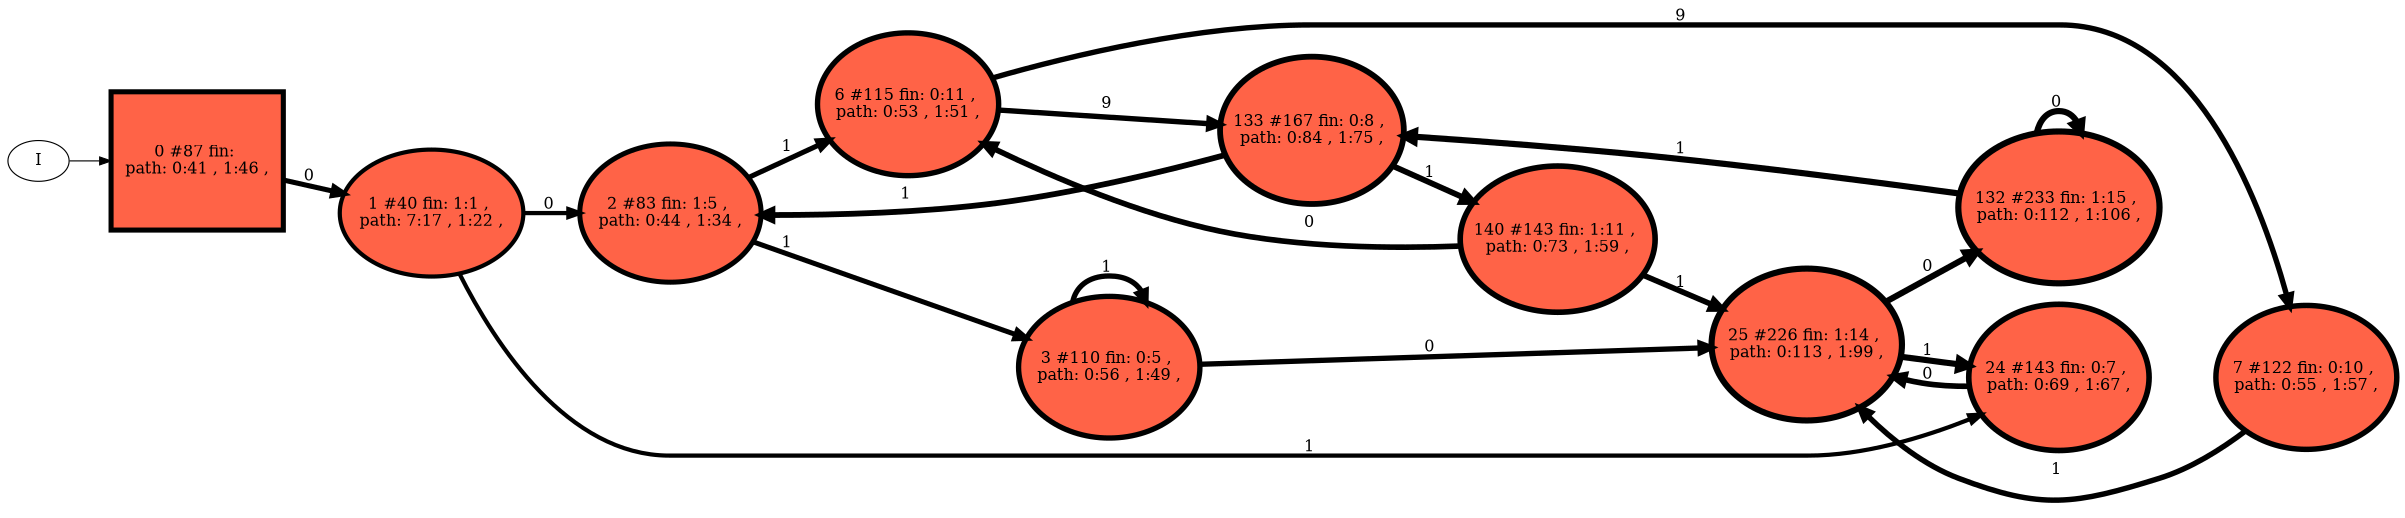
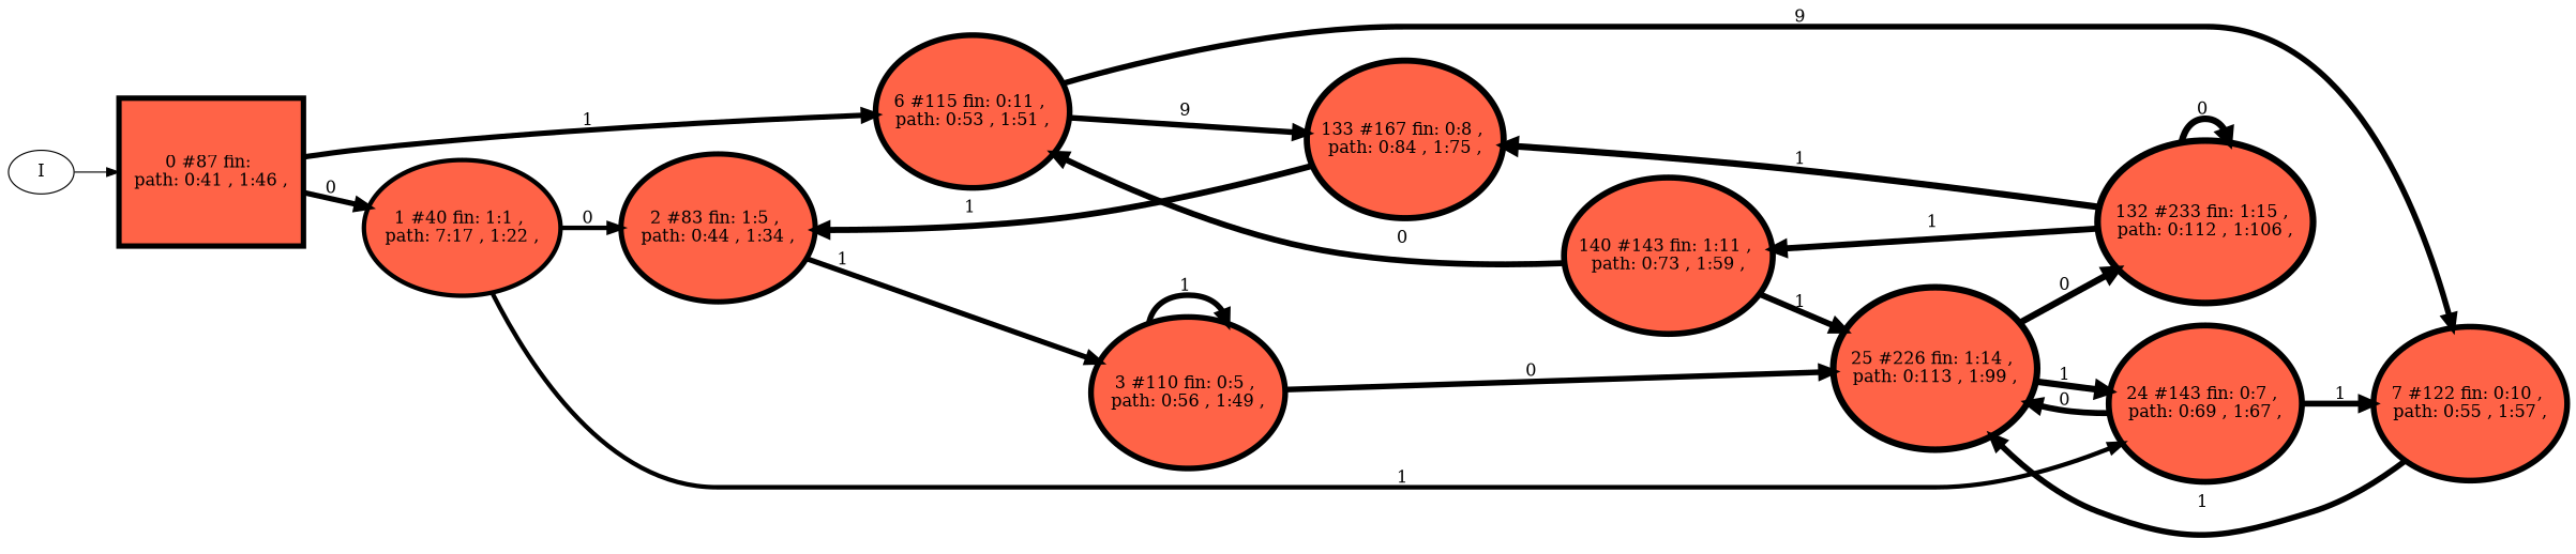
  digraph {
    rankdir=LR
    node [fillcolor=tomato penwidth=4.96981 style=filled]
    edge [penwidth=4.96981]
    n1 [height=1.70062 label="0 #87 fin: \n path: 0:41 , 1:46 , " penwidth=4.47734 shape=box width=1.70062]
    n2 [height=1.55045 label="1 #40 fin: 1:1 , \n path: 7:17 , 1:22 , " penwidth=3.71357 width=1.55045]
    n3 [height=1.74982 label="6 #115 fin: 0:11 , \n path: 0:53 , 1:51 , " penwidth=4.75359 width=1.74982]
    n4 [height=1.69209 label="2 #83 fin: 1:5 , \n path: 0:44 , 1:34 , " penwidth=4.43082 width=1.69209]
    n5 [height=1.78672 label="24 #143 fin: 0:7 , \n path: 0:69 , 1:67 , " width=1.78672]
    n6 [height=1.81221 label="133 #167 fin: 0:8 , \n path: 0:84 , 1:75 , " penwidth=5.12396 width=1.81221]
    n7 [height=1.75996 label="7 #122 fin: 0:10 , \n path: 0:55 , 1:57 , " penwidth=4.81218 width=1.75996]
    I [fillcolor="" penwidth="" style=""]
    n9 [height=1.74214 label="3 #110 fin: 0:5 , \n path: 0:56 , 1:49 , " penwidth=4.70953 width=1.74214]
    n10 [height=1.86019 label="25 #226 fin: 1:14 , \n path: 0:113 , 1:99 , " penwidth=5.42495 width=1.86019]
    n11 [height=1.78672 label="140 #143 fin: 1:11 , \n path: 0:73 , 1:59 , " width=1.78672]
    n12 [height=1.8649 label="132 #233 fin: 1:15 , \n path: 0:112 , 1:106 , " penwidth=5.45532 width=1.8649]
    n1 -> n2 [label="0 " penwidth=4.47734]
-   n4 -> n3 [label="1 " penwidth=4.47734]
+   n1 -> n3 [label="1 " penwidth=4.47734]
    n2 -> n4 [label="0 " penwidth=3.71357]
    n2 -> n5 [label="1 " penwidth=3.71357]
    n3 -> n6 [label="9 " penwidth=4.75359]
    n3 -> n7 [label="9 " penwidth=4.75359]
    n4 -> n9 [label="1 " penwidth=4.43082]
+   n5 -> n7 [label="1 "]
    n5 -> n10 [label="0 "]
    n6 -> n4 [label="1 " penwidth=5.12396]
-   n6 -> n11 [label="1 " penwidth=5.12396]
+   n12 -> n11 [label="1 " penwidth=5.12396]
    n7 -> n10 [label="1 " penwidth=4.81218]
    I -> n1 [penwidth=""]
    n9 -> n9 [label="1 " penwidth=4.70953]
    n9 -> n10 [label="0 " penwidth=4.70953]
    n10 -> n5 [label="1 " penwidth=5.42495]
    n10 -> n12 [label="0 " penwidth=5.42495]
    n11 -> n3 [label="0 "]
    n11 -> n10 [label="1 "]
    n12 -> n6 [label="1 " penwidth=5.45532]
    n12 -> n12 [label="0 " penwidth=5.45532]
  }
